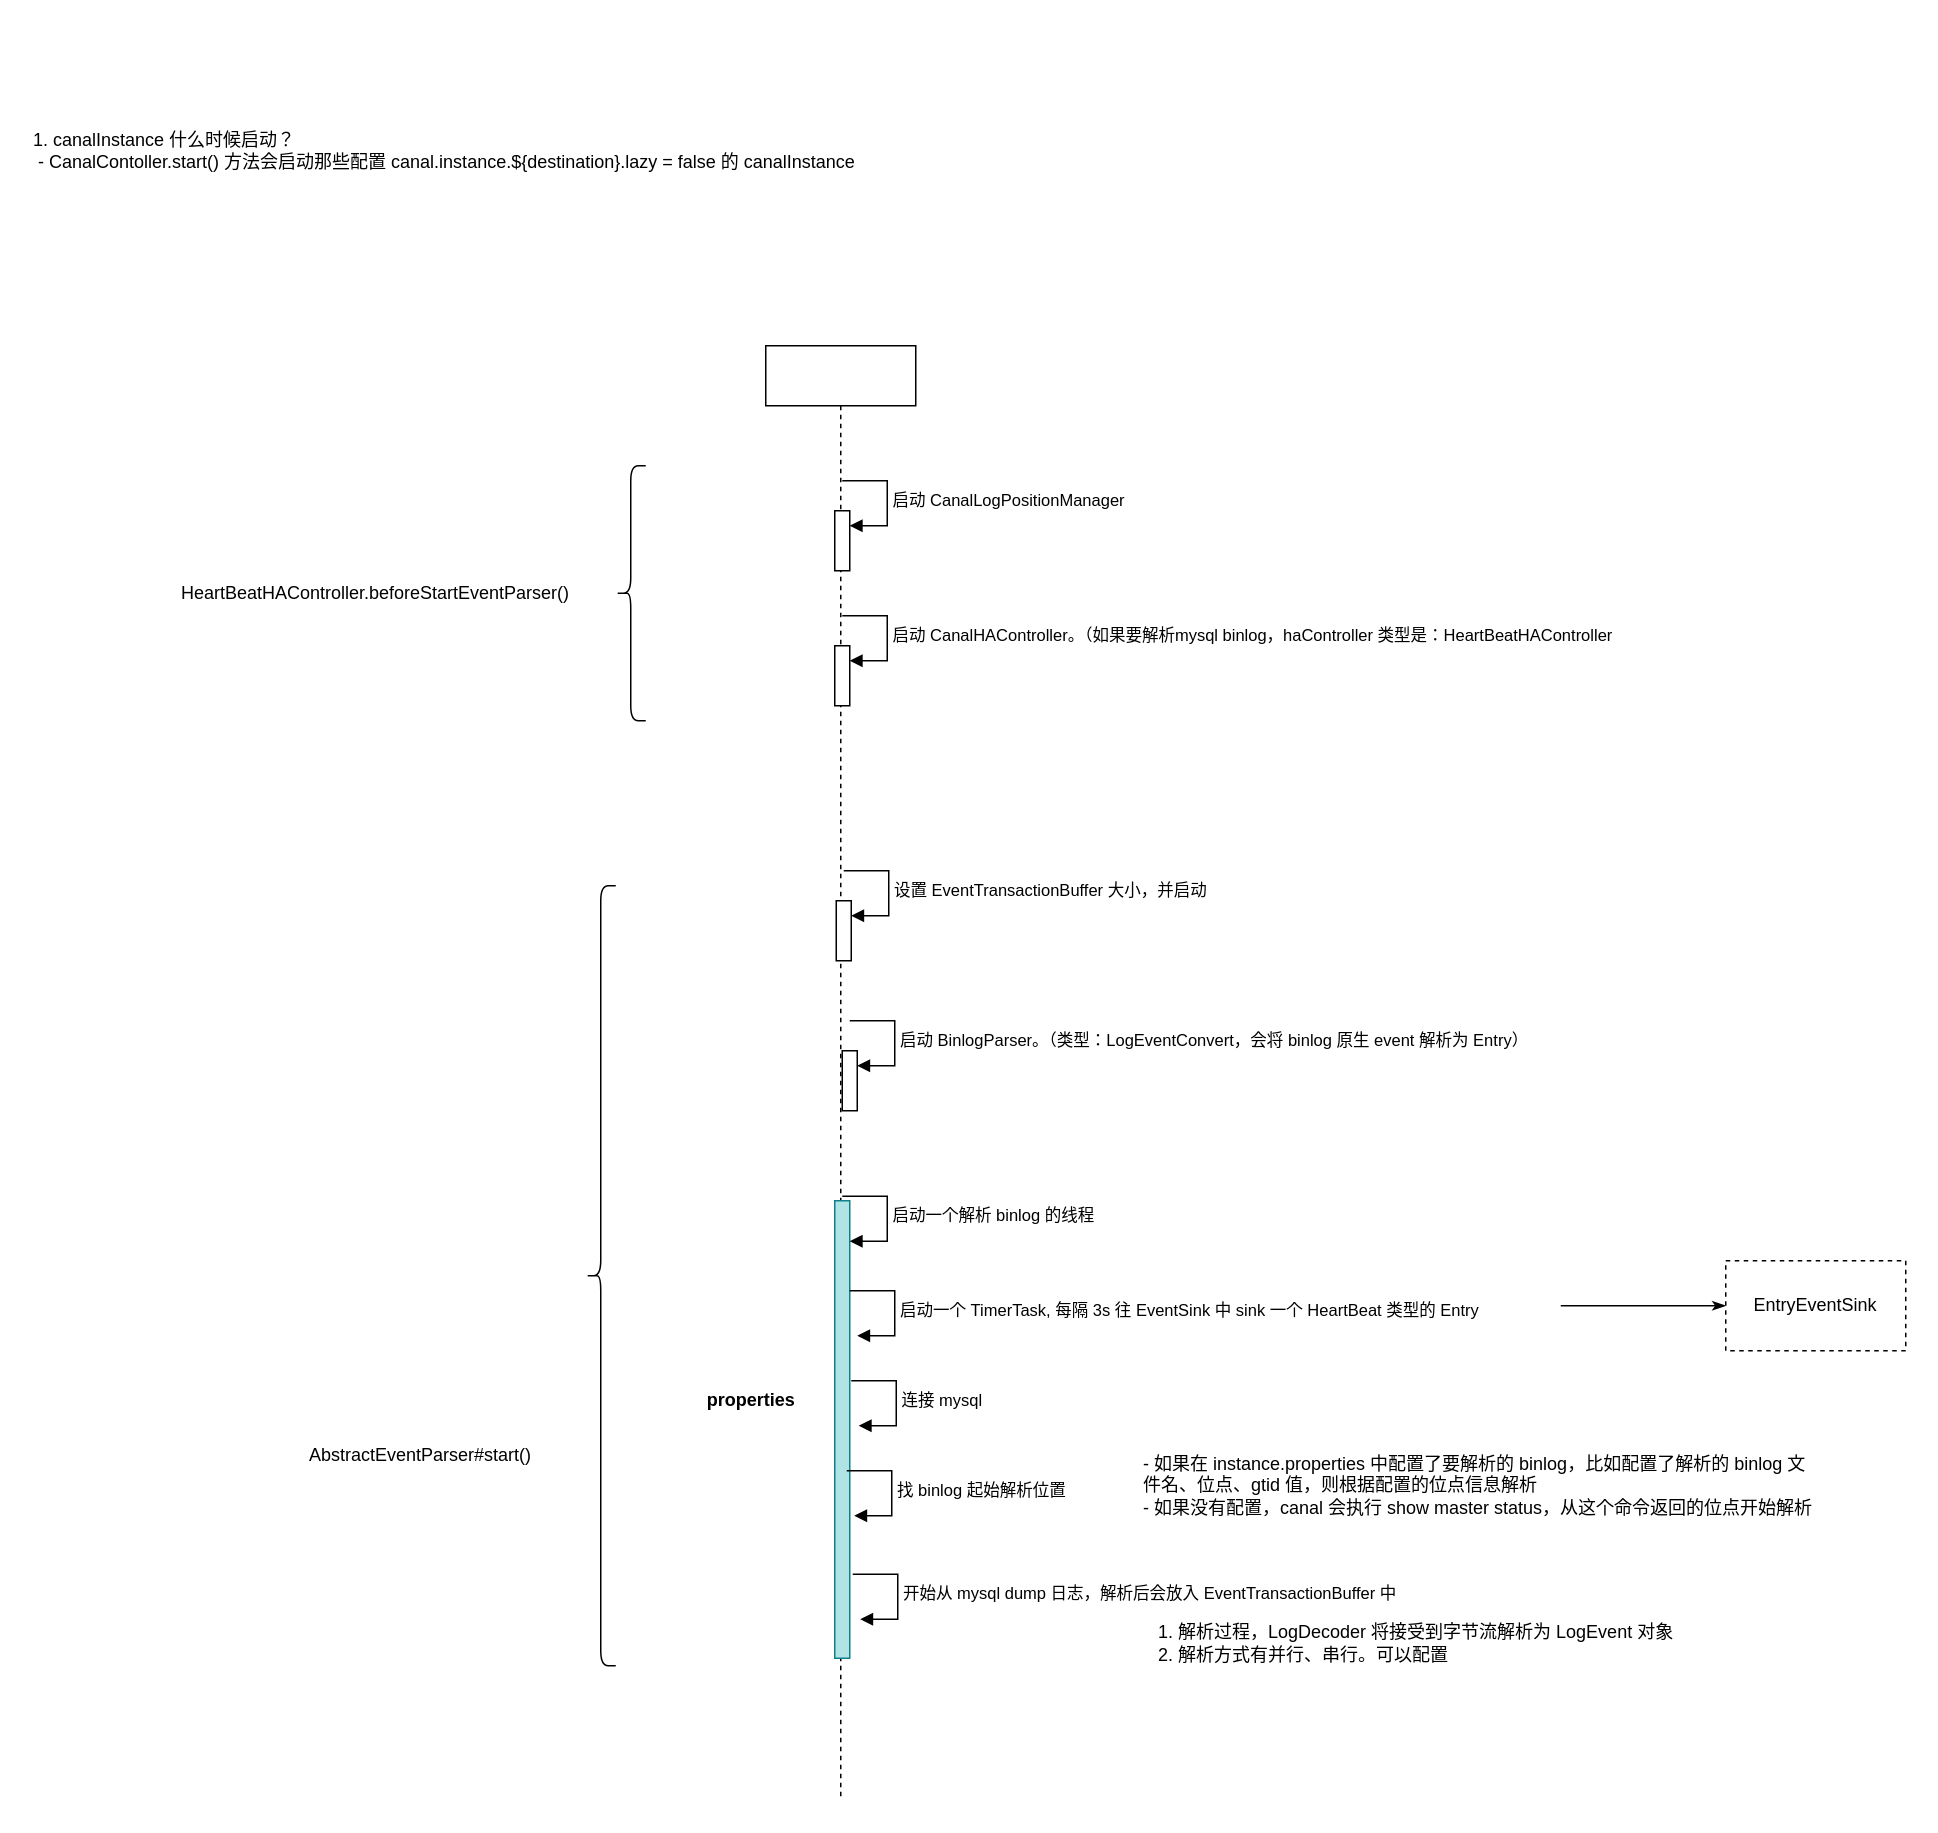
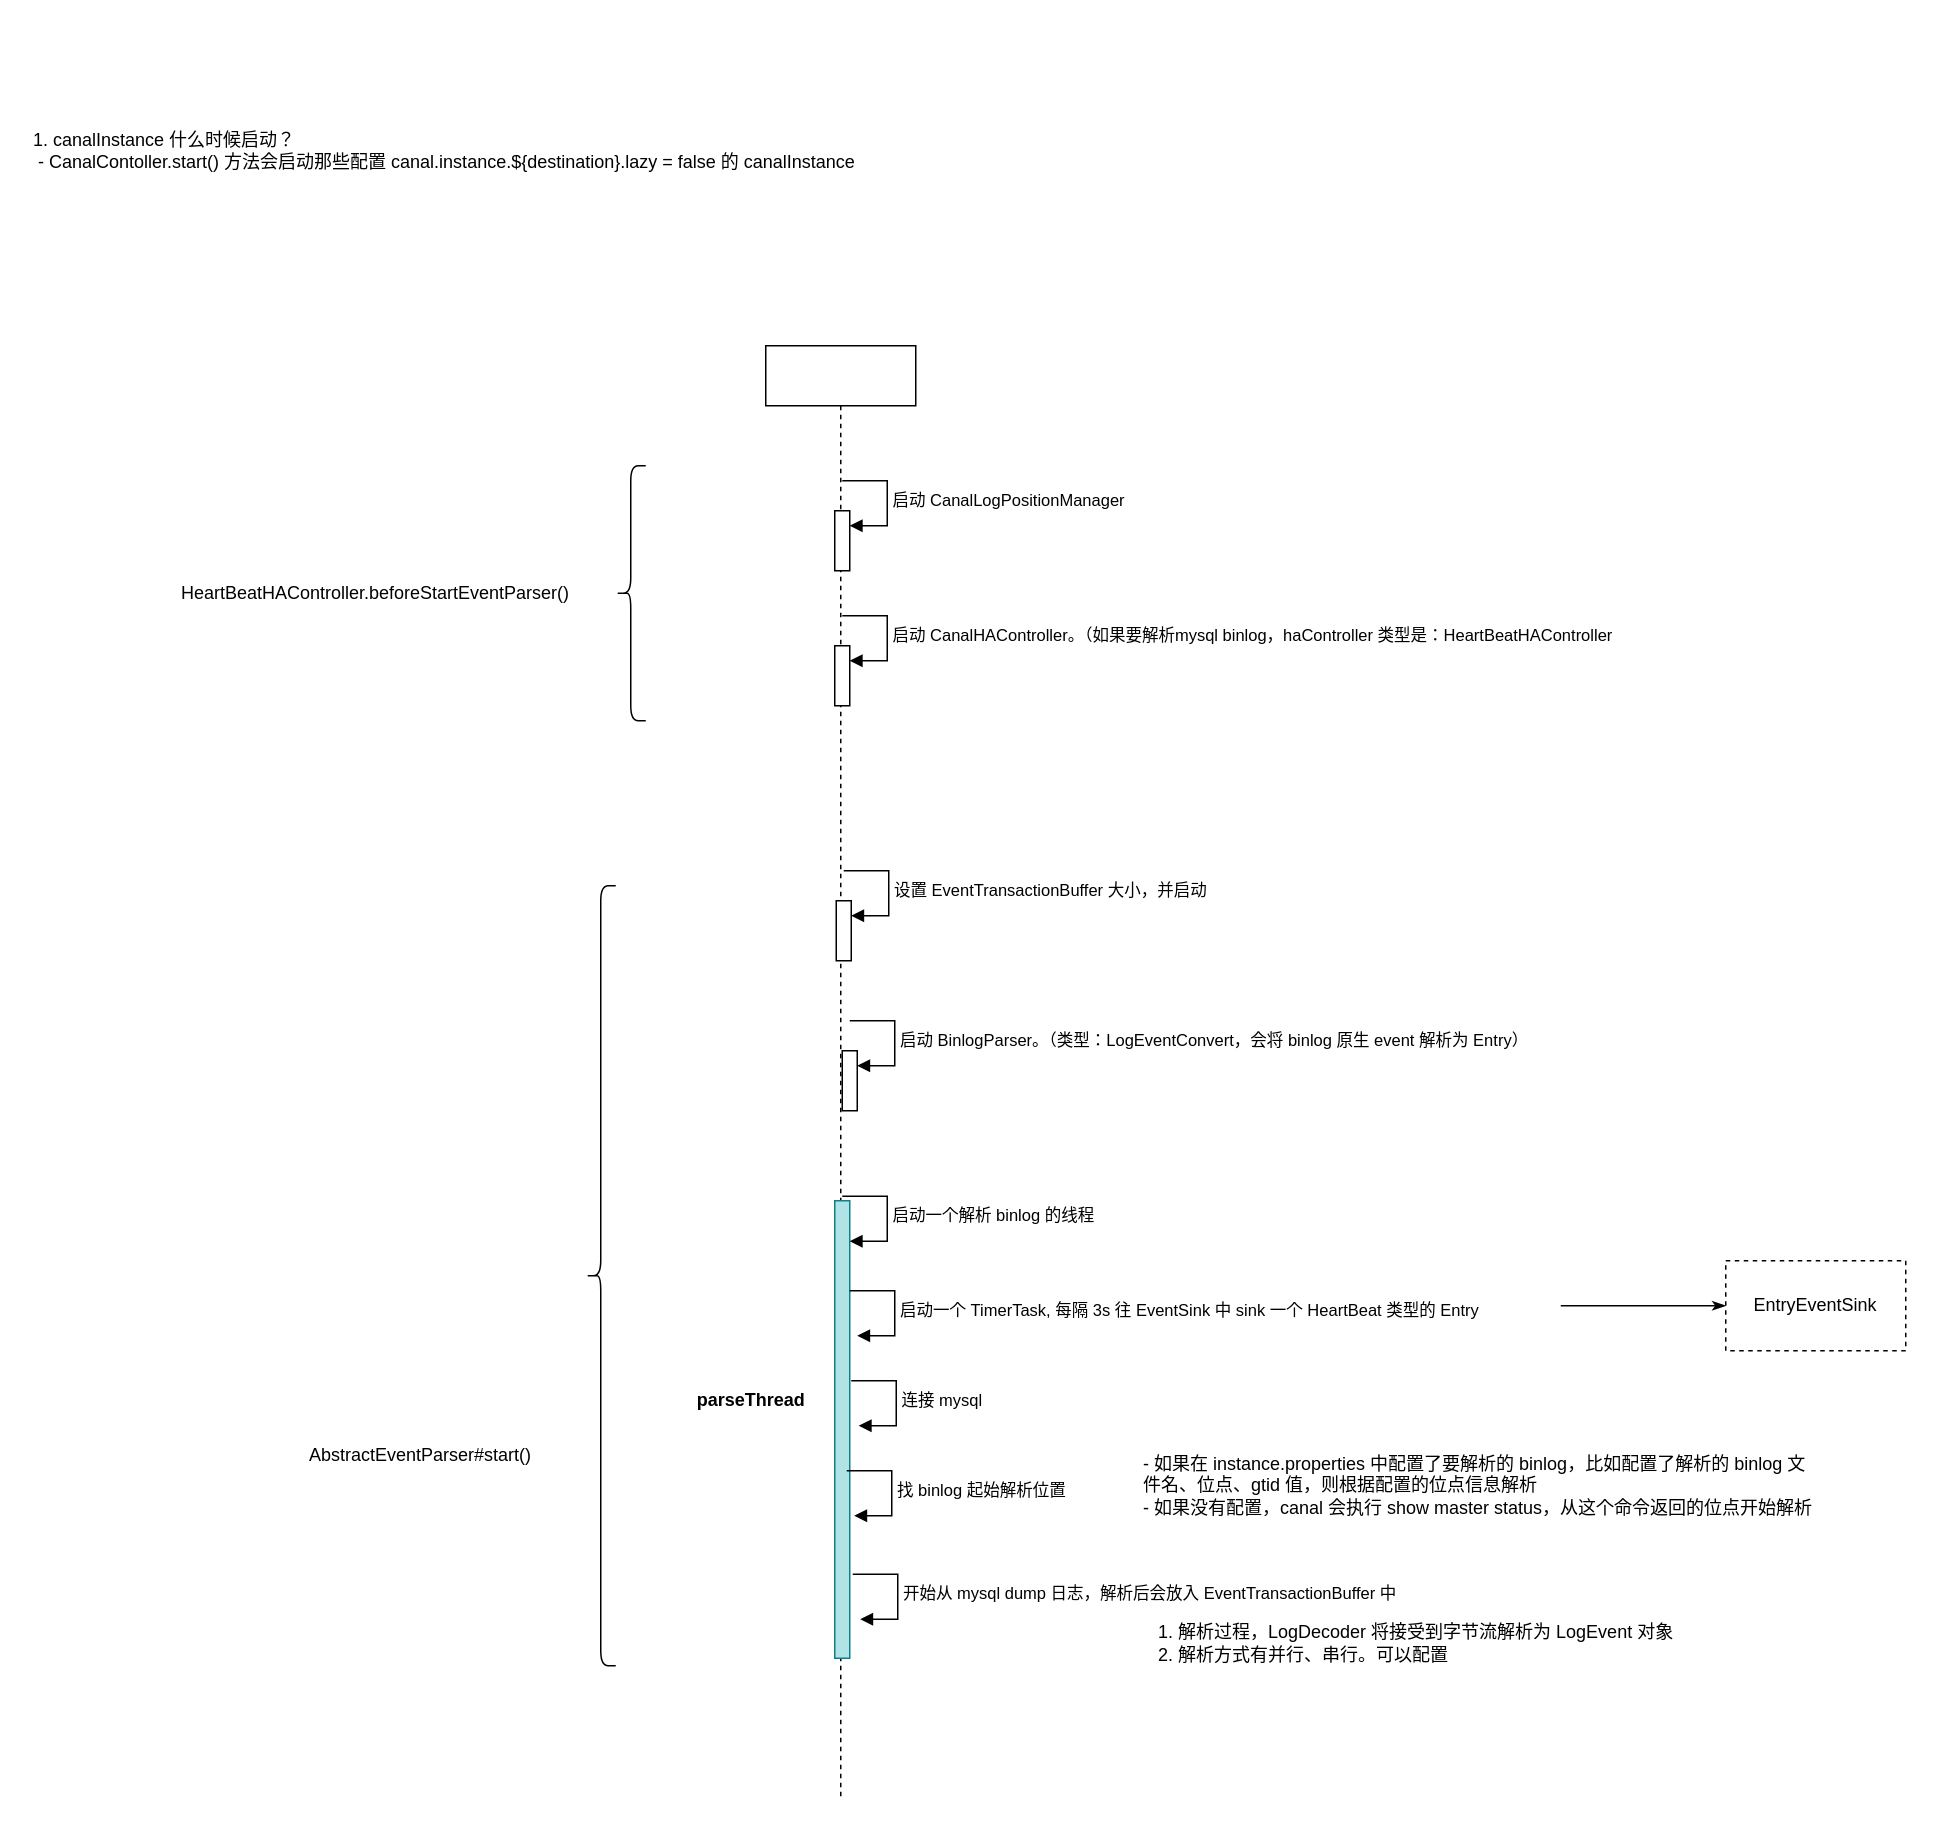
  <mxCell id="0" />
  <mxCell id="1" parent="0" />
  <mxCell id="2" value="" style="shape=umlLifeline;perimeter=lifelinePerimeter;whiteSpace=wrap;html=1;container=1;dropTarget=0;collapsible=0;recursiveResize=0;outlineConnect=0;portConstraint=eastwest;newEdgeStyle={&quot;edgeStyle&quot;:&quot;elbowEdgeStyle&quot;,&quot;elbow&quot;:&quot;vertical&quot;,&quot;curved&quot;:0,&quot;rounded&quot;:0};" vertex="1" parent="1"><mxGeometry x="510" y="230" width="100" height="970" as="geometry" /></mxCell>
  <mxCell id="3" value="" style="html=1;points=[];perimeter=orthogonalPerimeter;outlineConnect=0;targetShapes=umlLifeline;portConstraint=eastwest;newEdgeStyle={&quot;edgeStyle&quot;:&quot;elbowEdgeStyle&quot;,&quot;elbow&quot;:&quot;vertical&quot;,&quot;curved&quot;:0,&quot;rounded&quot;:0};" vertex="1" parent="2"><mxGeometry x="46" y="110" width="10" height="40" as="geometry" /></mxCell>
  <mxCell id="4" value="启动 CanalLogPositionManager" style="html=1;align=left;spacingLeft=2;endArrow=block;rounded=0;edgeStyle=orthogonalEdgeStyle;curved=0;rounded=0;" edge="1" target="3" parent="2"><mxGeometry relative="1" as="geometry"><mxPoint x="51" y="90" as="sourcePoint" /><Array as="points"><mxPoint x="81" y="120" /></Array></mxGeometry></mxCell>
  <mxCell id="5" value="" style="html=1;points=[];perimeter=orthogonalPerimeter;outlineConnect=0;targetShapes=umlLifeline;portConstraint=eastwest;newEdgeStyle={&quot;edgeStyle&quot;:&quot;elbowEdgeStyle&quot;,&quot;elbow&quot;:&quot;vertical&quot;,&quot;curved&quot;:0,&quot;rounded&quot;:0};" vertex="1" parent="2"><mxGeometry x="46" y="200" width="10" height="40" as="geometry" /></mxCell>
  <mxCell id="6" value="启动 CanalHAController。（如果要解析mysql binlog，haController 类型是：HeartBeatHAController" style="html=1;align=left;spacingLeft=2;endArrow=block;rounded=0;edgeStyle=orthogonalEdgeStyle;curved=0;rounded=0;" edge="1" target="5" parent="2"><mxGeometry relative="1" as="geometry"><mxPoint x="51" y="180" as="sourcePoint" /><Array as="points"><mxPoint x="81" y="210" /></Array></mxGeometry></mxCell>
  <mxCell id="7" value="" style="html=1;points=[];perimeter=orthogonalPerimeter;outlineConnect=0;targetShapes=umlLifeline;portConstraint=eastwest;newEdgeStyle={&quot;edgeStyle&quot;:&quot;elbowEdgeStyle&quot;,&quot;elbow&quot;:&quot;vertical&quot;,&quot;curved&quot;:0,&quot;rounded&quot;:0};" vertex="1" parent="2"><mxGeometry x="47" y="370" width="10" height="40" as="geometry" /></mxCell>
  <mxCell id="8" value="设置 EventTransactionBuffer 大小，并启动" style="html=1;align=left;spacingLeft=2;endArrow=block;rounded=0;edgeStyle=orthogonalEdgeStyle;curved=0;rounded=0;" edge="1" target="7" parent="2"><mxGeometry relative="1" as="geometry"><mxPoint x="52" y="350" as="sourcePoint" /><Array as="points"><mxPoint x="82" y="380" /></Array></mxGeometry></mxCell>
  <mxCell id="9" value="" style="html=1;points=[];perimeter=orthogonalPerimeter;outlineConnect=0;targetShapes=umlLifeline;portConstraint=eastwest;newEdgeStyle={&quot;edgeStyle&quot;:&quot;elbowEdgeStyle&quot;,&quot;elbow&quot;:&quot;vertical&quot;,&quot;curved&quot;:0,&quot;rounded&quot;:0};" vertex="1" parent="2"><mxGeometry x="51" y="470" width="10" height="40" as="geometry" /></mxCell>
  <mxCell id="10" value="启动 BinlogParser。（类型：LogEventConvert，会将 binlog 原生 event 解析为 Entry）" style="html=1;align=left;spacingLeft=2;endArrow=block;rounded=0;edgeStyle=orthogonalEdgeStyle;curved=0;rounded=0;" edge="1" target="9" parent="2"><mxGeometry relative="1" as="geometry"><mxPoint x="56" y="450" as="sourcePoint" /><Array as="points"><mxPoint x="86" y="480" /></Array></mxGeometry></mxCell>
  <mxCell id="11" value="" style="html=1;points=[];perimeter=orthogonalPerimeter;outlineConnect=0;targetShapes=umlLifeline;portConstraint=eastwest;newEdgeStyle={&quot;edgeStyle&quot;:&quot;elbowEdgeStyle&quot;,&quot;elbow&quot;:&quot;vertical&quot;,&quot;curved&quot;:0,&quot;rounded&quot;:0};fillColor=#b0e3e6;strokeColor=#0e8088;" vertex="1" parent="2"><mxGeometry x="46" y="570" width="10" height="305" as="geometry" /></mxCell>
  <mxCell id="12" value="启动一个解析 binlog 的线程" style="html=1;align=left;spacingLeft=2;endArrow=block;rounded=0;edgeStyle=orthogonalEdgeStyle;curved=0;rounded=0;" edge="1" parent="2"><mxGeometry relative="1" as="geometry"><mxPoint x="51" y="567" as="sourcePoint" /><Array as="points"><mxPoint x="81" y="597" /></Array><mxPoint x="56" y="597" as="targetPoint" /></mxGeometry></mxCell>
  <mxCell id="13" value="启动一个 TimerTask, 每隔 3s 往 EventSink 中 sink 一个 HeartBeat 类型的 Entry" style="html=1;align=left;spacingLeft=2;endArrow=block;rounded=0;edgeStyle=orthogonalEdgeStyle;curved=0;rounded=0;" edge="1" parent="2"><mxGeometry relative="1" as="geometry"><mxPoint x="56" y="630" as="sourcePoint" /><Array as="points"><mxPoint x="86" y="660" /></Array><mxPoint x="61" y="660" as="targetPoint" /></mxGeometry></mxCell>
  <mxCell id="14" value="连接 mysql" style="html=1;align=left;spacingLeft=2;endArrow=block;rounded=0;edgeStyle=orthogonalEdgeStyle;curved=0;rounded=0;" edge="1" parent="2"><mxGeometry relative="1" as="geometry"><mxPoint x="57" y="690" as="sourcePoint" /><Array as="points"><mxPoint x="87" y="720" /></Array><mxPoint x="62" y="720" as="targetPoint" /></mxGeometry></mxCell>
  <mxCell id="15" value="找 binlog 起始解析位置" style="html=1;align=left;spacingLeft=2;endArrow=block;rounded=0;edgeStyle=orthogonalEdgeStyle;curved=0;rounded=0;" edge="1" parent="2"><mxGeometry relative="1" as="geometry"><mxPoint x="54" y="750" as="sourcePoint" /><Array as="points"><mxPoint x="84" y="780" /></Array><mxPoint x="59" y="780" as="targetPoint" /></mxGeometry></mxCell>
  <mxCell id="16" value="开始从 mysql dump 日志，解析后会放入 EventTransactionBuffer 中" style="html=1;align=left;spacingLeft=2;endArrow=block;rounded=0;edgeStyle=orthogonalEdgeStyle;curved=0;rounded=0;" edge="1" parent="2"><mxGeometry relative="1" as="geometry"><mxPoint x="58" y="819" as="sourcePoint" /><Array as="points"><mxPoint x="88" y="849" /></Array><mxPoint x="63" y="849" as="targetPoint" /></mxGeometry></mxCell>
  <mxCell id="17" value="AbstractEventParser#start()" style="text;html=1;strokeColor=none;fillColor=none;align=center;verticalAlign=middle;whiteSpace=wrap;rounded=0;" vertex="1" parent="1"><mxGeometry x="250" y="955" width="60" height="30" as="geometry" /></mxCell>
- <mxCell id="18" value="properties" style="text;align=center;fontStyle=1;verticalAlign=middle;spacingLeft=3;spacingRight=3;strokeColor=none;rotatable=0;points=[[0,0.5],[1,0.5]];portConstraint=eastwest;html=1;" vertex="1" parent="1"><mxGeometry x="460" y="920" width="80" height="26" as="geometry" /></mxCell>
+ <mxCell id="18" value="parseThread" style="text;align=center;fontStyle=1;verticalAlign=middle;spacingLeft=3;spacingRight=3;strokeColor=none;rotatable=0;points=[[0,0.5],[1,0.5]];portConstraint=eastwest;html=1;" vertex="1" parent="1"><mxGeometry x="460" y="920" width="80" height="26" as="geometry" /></mxCell>
  <mxCell id="19" style="edgeStyle=orthogonalEdgeStyle;rounded=0;orthogonalLoop=1;jettySize=auto;html=1;startArrow=classicThin;startFill=1;endArrow=none;endFill=0;" edge="1" parent="1" source="20"><mxGeometry relative="1" as="geometry"><mxPoint x="1040" y="870" as="targetPoint" /></mxGeometry></mxCell>
  <mxCell id="20" value="EntryEventSink" style="rounded=0;whiteSpace=wrap;html=1;dashed=1;" vertex="1" parent="1"><mxGeometry x="1150" y="840" width="120" height="60" as="geometry" /></mxCell>
  <mxCell id="21" value="1. canalInstance 什么时候启动？&lt;br&gt;&lt;span style=&quot;white-space: pre;&quot;&gt; &lt;/span&gt;- CanalContoller.start() 方法会启动那些配置 canal.instance.${destination}.lazy = false 的 canalInstance" style="text;html=1;strokeColor=none;fillColor=none;align=left;verticalAlign=middle;whiteSpace=wrap;rounded=0;" vertex="1" parent="1"><mxGeometry x="20" y="20" width="640" height="160" as="geometry" /></mxCell>
  <mxCell id="22" value="HeartBeatHAController.beforeStartEventParser()" style="text;html=1;strokeColor=none;fillColor=none;align=center;verticalAlign=middle;whiteSpace=wrap;rounded=0;" vertex="1" parent="1"><mxGeometry x="220" y="380" width="60" height="30" as="geometry" /></mxCell>
  <mxCell id="23" value="" style="shape=curlyBracket;whiteSpace=wrap;html=1;rounded=1;labelPosition=left;verticalLabelPosition=middle;align=right;verticalAlign=middle;" vertex="1" parent="1"><mxGeometry x="410" y="310" width="20" height="170" as="geometry" /></mxCell>
  <mxCell id="24" value="" style="shape=curlyBracket;whiteSpace=wrap;html=1;rounded=1;labelPosition=left;verticalLabelPosition=middle;align=right;verticalAlign=middle;" vertex="1" parent="1"><mxGeometry x="390" y="590" width="20" height="520" as="geometry" /></mxCell>
  <mxCell id="25" value="- 如果在 instance.properties 中配置了要解析的 binlog，比如配置了解析的 binlog 文件名、位点、gtid 值，则根据配置的位点信息解析&lt;br&gt;- 如果没有配置，canal 会执行 show master status，从这个命令返回的位点开始解析" style="text;html=1;strokeColor=none;fillColor=none;align=left;verticalAlign=middle;whiteSpace=wrap;rounded=0;" vertex="1" parent="1"><mxGeometry x="760" y="970" width="450" height="40" as="geometry" /></mxCell>
  <mxCell id="26" value="1. 解析过程，LogDecoder 将接受到字节流解析为 LogEvent 对象&lt;br&gt;2. 解析方式有并行、串行。可以配置" style="text;html=1;strokeColor=none;fillColor=none;align=left;verticalAlign=middle;whiteSpace=wrap;rounded=0;" vertex="1" parent="1"><mxGeometry x="770" y="1080" width="380" height="30" as="geometry" /></mxCell>
